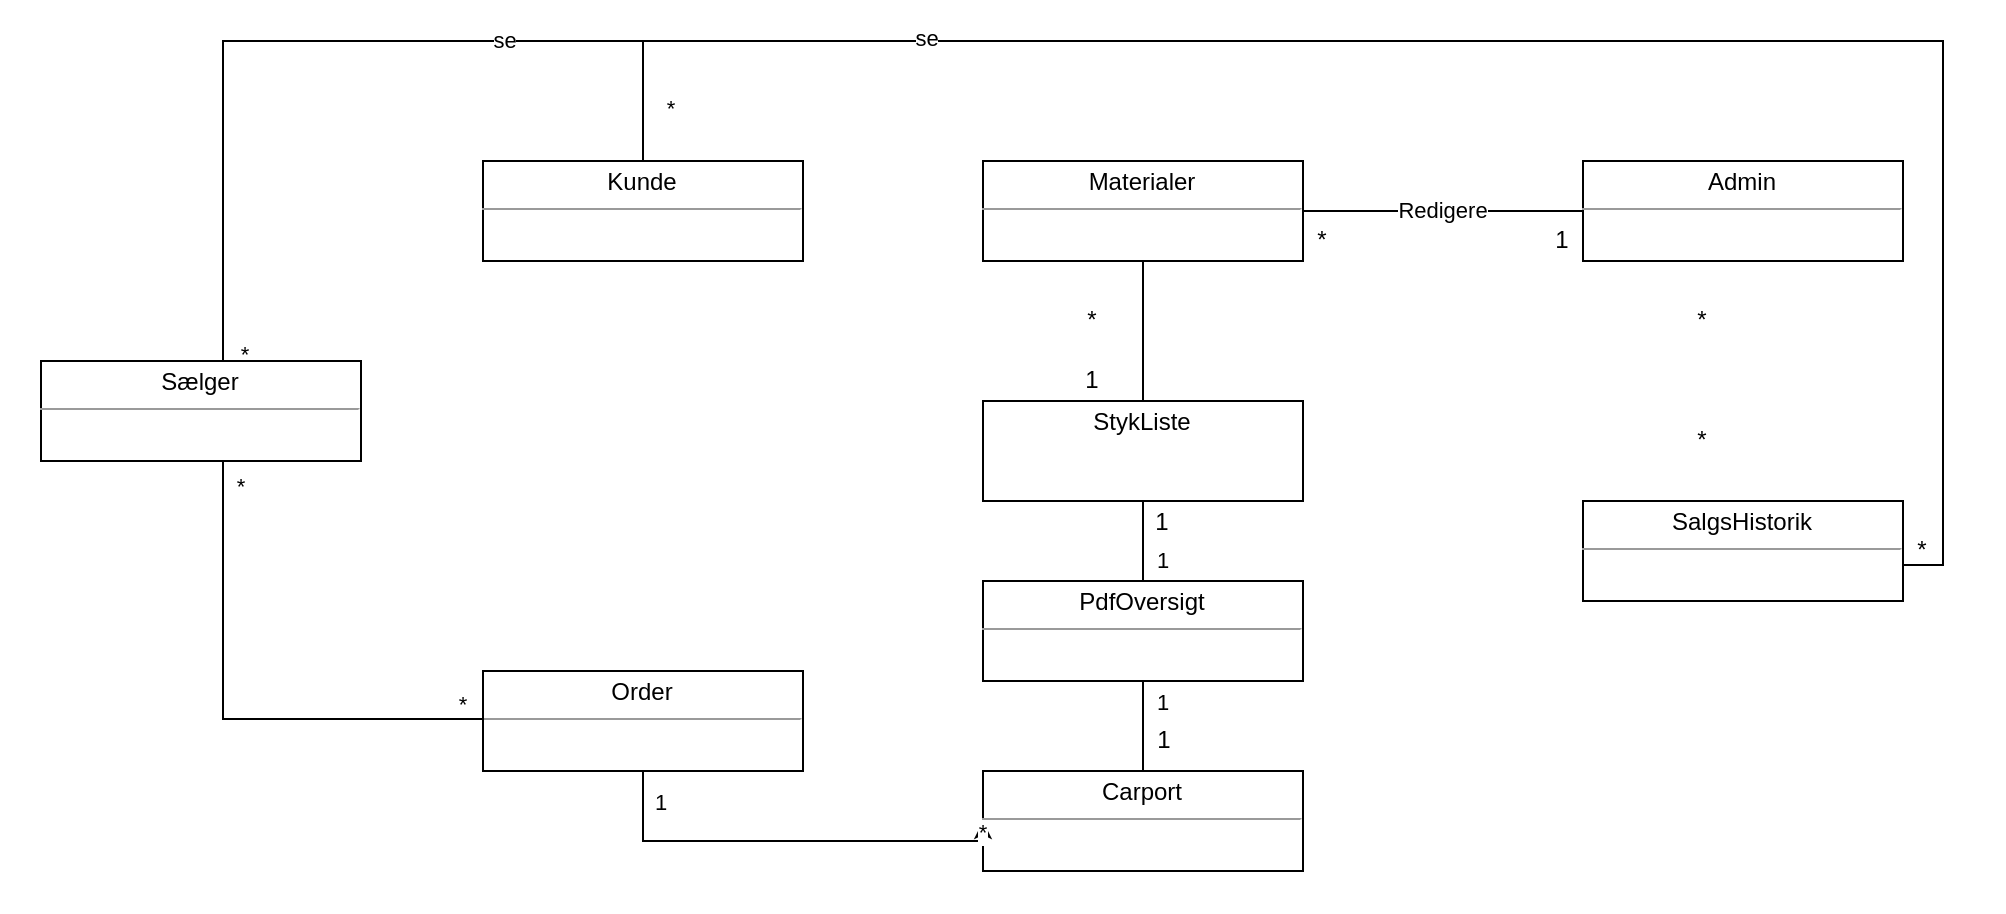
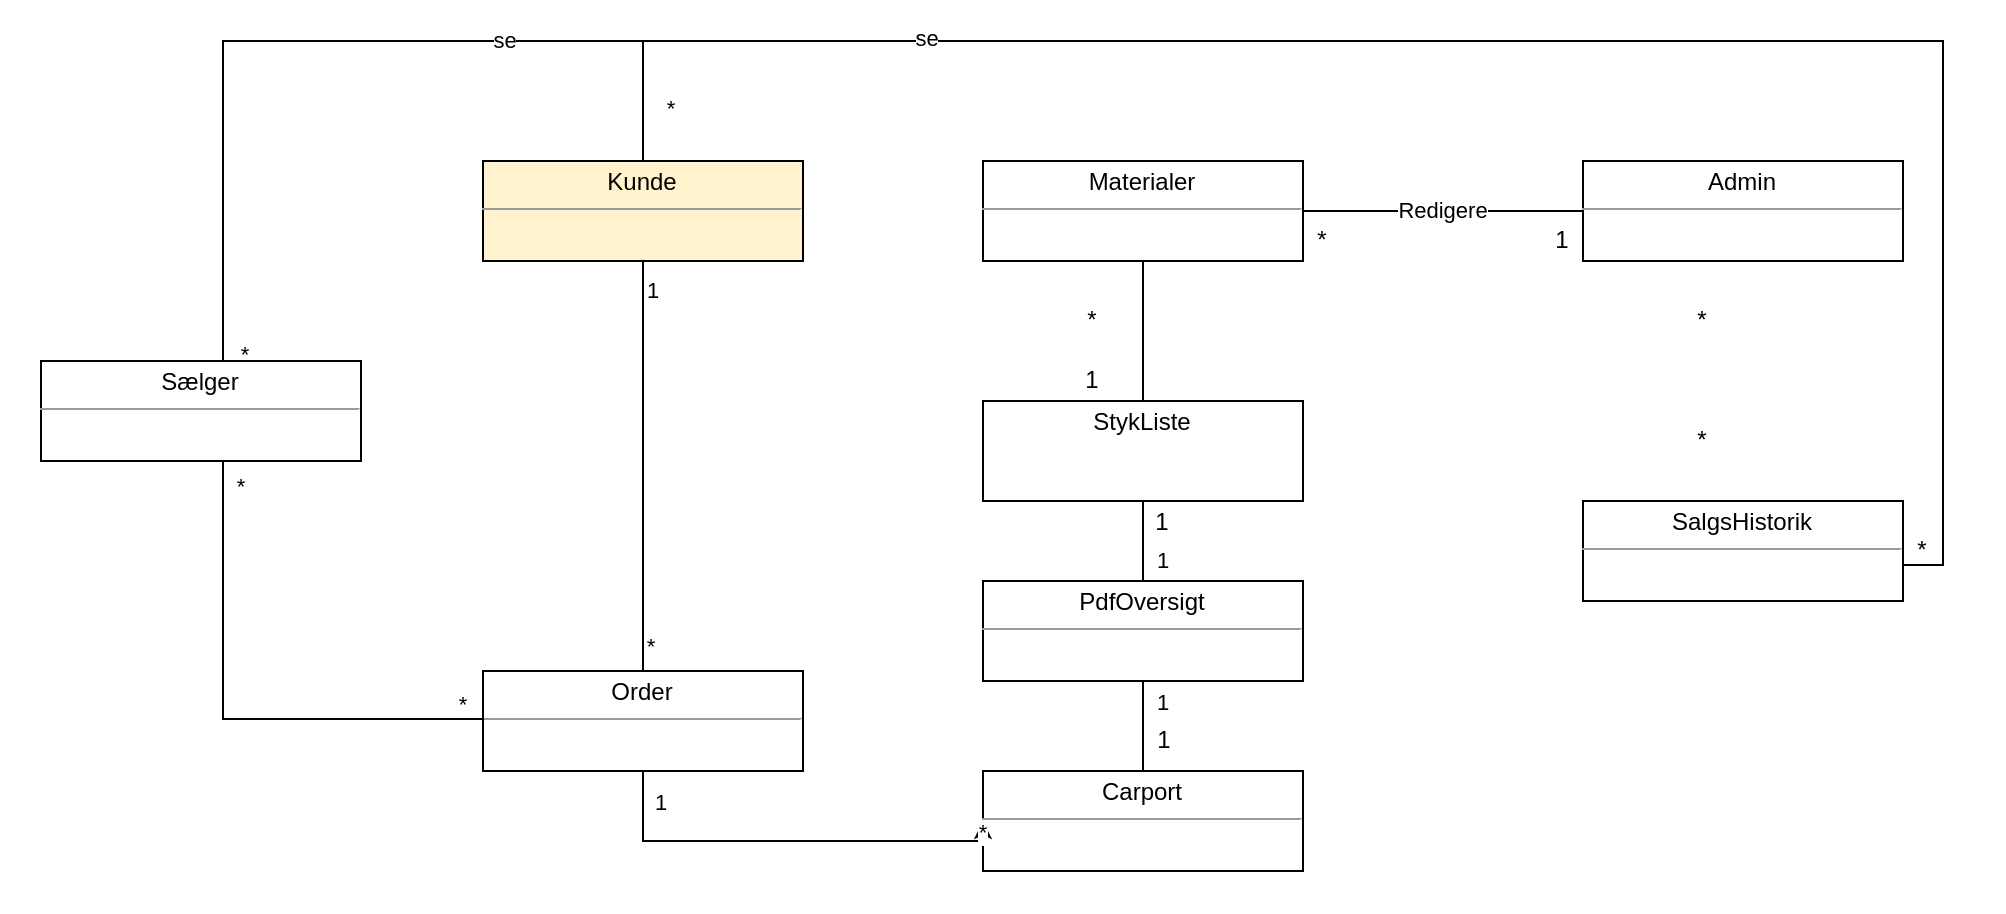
  <mxCell id="0" />
  <mxCell id="1" parent="0" />
  <mxCell id="2" value="&lt;p style=&quot;margin: 0px ; margin-top: 4px ; text-align: center&quot;&gt;Carport&lt;/p&gt;&lt;hr size=&quot;1&quot;&gt;&lt;p style=&quot;margin: 0px ; margin-left: 4px&quot;&gt;&lt;br&gt;&lt;/p&gt;" style="verticalAlign=top;align=left;overflow=fill;fontSize=12;fontFamily=Helvetica;html=1;" parent="1" vertex="1"><mxGeometry x="491" y="385" width="160" height="50" as="geometry" /></mxCell>
  <mxCell id="3" style="edgeStyle=orthogonalEdgeStyle;rounded=0;orthogonalLoop=1;jettySize=auto;html=1;exitX=0.5;exitY=1;exitDx=0;exitDy=0;endArrow=none;endFill=0;" parent="1" source="4" target="24" edge="1"><mxGeometry relative="1" as="geometry" /></mxCell>
  <mxCell id="4" value="&lt;p style=&quot;margin: 0px ; margin-top: 4px ; text-align: center&quot;&gt;Materialer&lt;/p&gt;&lt;hr size=&quot;1&quot;&gt;&lt;p style=&quot;margin: 0px ; margin-left: 4px&quot;&gt;&lt;br&gt;&lt;/p&gt;" style="verticalAlign=top;align=left;overflow=fill;fontSize=12;fontFamily=Helvetica;html=1;" parent="1" vertex="1"><mxGeometry x="491" y="80" width="160" height="50" as="geometry" /></mxCell>
  <mxCell id="5" style="edgeStyle=orthogonalEdgeStyle;rounded=0;orthogonalLoop=1;jettySize=auto;html=1;exitX=0.5;exitY=1;exitDx=0;exitDy=0;entryX=0;entryY=0.5;entryDx=0;entryDy=0;endArrow=classic;endFill=0;" parent="1" source="8" target="2" edge="1"><mxGeometry relative="1" as="geometry"><Array as="points"><mxPoint x="321" y="420" /><mxPoint x="491" y="420" /></Array></mxGeometry></mxCell>
  <mxCell id="6" value="1" style="edgeLabel;html=1;align=center;verticalAlign=middle;resizable=0;points=[];" parent="5" vertex="1" connectable="0"><mxGeometry x="-0.573" y="-3" relative="1" as="geometry"><mxPoint x="-3" y="-23" as="offset" /></mxGeometry></mxCell>
  <mxCell id="7" value="*" style="edgeLabel;html=1;align=center;verticalAlign=middle;resizable=0;points=[];" parent="5" vertex="1" connectable="0"><mxGeometry x="0.773" relative="1" as="geometry"><mxPoint x="13" y="-5" as="offset" /></mxGeometry></mxCell>
  <mxCell id="8" value="&lt;p style=&quot;margin: 0px ; margin-top: 4px ; text-align: center&quot;&gt;Order&lt;/p&gt;&lt;hr size=&quot;1&quot;&gt;&lt;p style=&quot;margin: 0px ; margin-left: 4px&quot;&gt;&lt;br&gt;&lt;/p&gt;" style="verticalAlign=top;align=left;overflow=fill;fontSize=12;fontFamily=Helvetica;html=1;" parent="1" vertex="1"><mxGeometry x="241" y="335" width="160" height="50" as="geometry" /></mxCell>
+ <mxCell id="9" style="edgeStyle=orthogonalEdgeStyle;rounded=0;orthogonalLoop=1;jettySize=auto;html=1;exitX=0.5;exitY=1;exitDx=0;exitDy=0;entryX=0.5;entryY=0;entryDx=0;entryDy=0;endArrow=none;endFill=0;" parent="1" source="14" target="8" edge="1"><mxGeometry relative="1" as="geometry" /></mxCell>
+ <mxCell id="10" value="1" style="edgeLabel;html=1;align=center;verticalAlign=middle;resizable=0;points=[];" parent="9" vertex="1" connectable="0"><mxGeometry x="-0.864" y="2" relative="1" as="geometry"><mxPoint x="2" as="offset" /></mxGeometry></mxCell>
+ <mxCell id="11" value="*" style="edgeLabel;html=1;align=center;verticalAlign=middle;resizable=0;points=[];" parent="9" vertex="1" connectable="0"><mxGeometry x="0.874" y="1" relative="1" as="geometry"><mxPoint x="2" as="offset" /></mxGeometry></mxCell>
  <mxCell id="12" style="edgeStyle=orthogonalEdgeStyle;rounded=0;orthogonalLoop=1;jettySize=auto;html=1;entryX=0.994;entryY=0.578;entryDx=0;entryDy=0;entryPerimeter=0;endArrow=none;endFill=0;" parent="1" source="14" target="28" edge="1"><mxGeometry relative="1" as="geometry"><Array as="points"><mxPoint x="321" y="20" /><mxPoint x="971" y="20" /><mxPoint x="971" y="282" /></Array></mxGeometry></mxCell>
  <mxCell id="13" value="se" style="edgeLabel;html=1;align=center;verticalAlign=middle;resizable=0;points=[];" parent="12" vertex="1" connectable="0"><mxGeometry x="-0.596" y="2" relative="1" as="geometry"><mxPoint as="offset" /></mxGeometry></mxCell>
- <mxCell id="14" value="&lt;p style=&quot;margin: 0px ; margin-top: 4px ; text-align: center&quot;&gt;Kunde&lt;/p&gt;&lt;hr size=&quot;1&quot;&gt;&lt;p style=&quot;margin: 0px ; margin-left: 4px&quot;&gt;&lt;br&gt;&lt;/p&gt;" style="verticalAlign=top;align=left;overflow=fill;fontSize=12;fontFamily=Helvetica;html=1;" parent="1" vertex="1"><mxGeometry x="241" y="80" width="160" height="50" as="geometry" /></mxCell>
+ <mxCell id="14" value="&lt;p style=&quot;margin: 0px ; margin-top: 4px ; text-align: center&quot;&gt;Kunde&lt;/p&gt;&lt;hr size=&quot;1&quot;&gt;&lt;p style=&quot;margin: 0px ; margin-left: 4px&quot;&gt;&lt;br&gt;&lt;/p&gt;" style="verticalAlign=top;align=left;overflow=fill;fontSize=12;fontFamily=Helvetica;html=1;fillColor=#fff2cc;" parent="1" vertex="1"><mxGeometry x="241" y="80" width="160" height="50" as="geometry" /></mxCell>
  <mxCell id="15" style="edgeStyle=orthogonalEdgeStyle;rounded=0;orthogonalLoop=1;jettySize=auto;html=1;entryX=0.5;entryY=0;entryDx=0;entryDy=0;endArrow=none;endFill=0;" parent="1" source="22" target="14" edge="1"><mxGeometry relative="1" as="geometry"><Array as="points"><mxPoint x="111" y="20" /><mxPoint x="321" y="20" /></Array></mxGeometry></mxCell>
  <mxCell id="16" value="se" style="edgeLabel;html=1;align=center;verticalAlign=middle;resizable=0;points=[];" parent="15" vertex="1" connectable="0"><mxGeometry x="0.394" y="1" relative="1" as="geometry"><mxPoint as="offset" /></mxGeometry></mxCell>
  <mxCell id="17" value="*" style="edgeLabel;html=1;align=center;verticalAlign=middle;resizable=0;points=[];" parent="15" vertex="1" connectable="0"><mxGeometry x="-0.93" y="-1" relative="1" as="geometry"><mxPoint x="9" y="11" as="offset" /></mxGeometry></mxCell>
  <mxCell id="18" value="*" style="edgeLabel;html=1;align=center;verticalAlign=middle;resizable=0;points=[];" parent="15" vertex="1" connectable="0"><mxGeometry x="0.66" relative="1" as="geometry"><mxPoint x="26" y="33" as="offset" /></mxGeometry></mxCell>
  <mxCell id="19" style="edgeStyle=orthogonalEdgeStyle;rounded=0;orthogonalLoop=1;jettySize=auto;html=1;entryX=0;entryY=0.654;entryDx=0;entryDy=0;entryPerimeter=0;endArrow=none;endFill=0;" parent="1" source="22" target="8" edge="1"><mxGeometry relative="1" as="geometry"><Array as="points"><mxPoint x="111" y="359" /></Array></mxGeometry></mxCell>
  <mxCell id="20" value="*" style="edgeLabel;html=1;align=center;verticalAlign=middle;resizable=0;points=[];" parent="19" vertex="1" connectable="0"><mxGeometry x="-0.883" relative="1" as="geometry"><mxPoint x="8" y="-4" as="offset" /></mxGeometry></mxCell>
  <mxCell id="21" value="*" style="edgeLabel;html=1;align=center;verticalAlign=middle;resizable=0;points=[];" parent="19" vertex="1" connectable="0"><mxGeometry x="0.841" y="1" relative="1" as="geometry"><mxPoint x="2" y="-7" as="offset" /></mxGeometry></mxCell>
  <mxCell id="22" value="&lt;p style=&quot;margin: 0px ; margin-top: 4px ; text-align: center&quot;&gt;Sælger&lt;/p&gt;&lt;hr size=&quot;1&quot;&gt;&lt;p style=&quot;margin: 0px ; margin-left: 4px&quot;&gt;&lt;br&gt;&lt;/p&gt;" style="verticalAlign=top;align=left;overflow=fill;fontSize=12;fontFamily=Helvetica;html=1;" parent="1" vertex="1"><mxGeometry x="20" y="180" width="160" height="50" as="geometry" /></mxCell>
  <mxCell id="23" style="edgeStyle=orthogonalEdgeStyle;rounded=0;orthogonalLoop=1;jettySize=auto;html=1;exitX=0.5;exitY=1;exitDx=0;exitDy=0;entryX=0.5;entryY=0;entryDx=0;entryDy=0;endArrow=none;endFill=0;" parent="1" source="24" target="27" edge="1"><mxGeometry relative="1" as="geometry" /></mxCell>
  <mxCell id="24" value="&lt;p style=&quot;margin: 0px ; margin-top: 4px ; text-align: center&quot;&gt;StykListe&lt;/p&gt;" style="verticalAlign=top;align=left;overflow=fill;fontSize=12;fontFamily=Helvetica;html=1;" parent="1" vertex="1"><mxGeometry x="491" y="200" width="160" height="50" as="geometry" /></mxCell>
  <mxCell id="25" value="1" style="edgeStyle=orthogonalEdgeStyle;rounded=0;orthogonalLoop=1;jettySize=auto;html=1;exitX=0.5;exitY=0;exitDx=0;exitDy=0;entryX=0.5;entryY=1;entryDx=0;entryDy=0;strokeColor=none;" parent="1" edge="1"><mxGeometry relative="1" as="geometry"><mxPoint x="580" y="299" as="sourcePoint" /><mxPoint x="580" y="259" as="targetPoint" /></mxGeometry></mxCell>
  <mxCell id="26" value="1" style="edgeStyle=orthogonalEdgeStyle;rounded=0;orthogonalLoop=1;jettySize=auto;html=1;exitX=0.5;exitY=1;exitDx=0;exitDy=0;entryX=0.5;entryY=0;entryDx=0;entryDy=0;endArrow=none;endFill=0;" parent="1" source="27" target="2" edge="1"><mxGeometry x="-0.5" y="10" relative="1" as="geometry"><mxPoint as="offset" /></mxGeometry></mxCell>
  <mxCell id="27" value="&lt;p style=&quot;margin: 0px ; margin-top: 4px ; text-align: center&quot;&gt;PdfOversigt&lt;/p&gt;&lt;hr size=&quot;1&quot;&gt;&lt;p style=&quot;margin: 0px ; margin-left: 4px&quot;&gt;&lt;br&gt;&lt;/p&gt;&lt;hr size=&quot;1&quot;&gt;&lt;p style=&quot;margin: 0px ; margin-left: 4px&quot;&gt;&lt;br&gt;&lt;/p&gt;" style="verticalAlign=top;align=left;overflow=fill;fontSize=12;fontFamily=Helvetica;html=1;" parent="1" vertex="1"><mxGeometry x="491" y="290" width="160" height="50" as="geometry" /></mxCell>
  <mxCell id="28" value="&lt;p style=&quot;margin: 0px ; margin-top: 4px ; text-align: center&quot;&gt;SalgsHistorik&lt;/p&gt;&lt;hr size=&quot;1&quot;&gt;&lt;p style=&quot;margin: 0px ; margin-left: 4px&quot;&gt;&lt;br&gt;&lt;/p&gt;" style="verticalAlign=top;align=left;overflow=fill;fontSize=12;fontFamily=Helvetica;html=1;" parent="1" vertex="1"><mxGeometry x="791" y="250" width="160" height="50" as="geometry" /></mxCell>
  <mxCell id="29" value="Redigere" style="edgeStyle=orthogonalEdgeStyle;rounded=0;orthogonalLoop=1;jettySize=auto;html=1;endArrow=none;endFill=0;" parent="1" source="30" target="4" edge="1"><mxGeometry relative="1" as="geometry"><Array as="points"><mxPoint x="701" y="105" /><mxPoint x="701" y="105" /></Array></mxGeometry></mxCell>
  <mxCell id="30" value="&lt;p style=&quot;margin: 0px ; margin-top: 4px ; text-align: center&quot;&gt;Admin&lt;/p&gt;&lt;hr size=&quot;1&quot;&gt;&lt;p style=&quot;margin: 0px ; margin-left: 4px&quot;&gt;&lt;br&gt;&lt;/p&gt;" style="verticalAlign=top;align=left;overflow=fill;fontSize=12;fontFamily=Helvetica;html=1;" parent="1" vertex="1"><mxGeometry x="791" y="80" width="160" height="50" as="geometry" /></mxCell>
  <mxCell id="31" value="1" style="text;html=1;strokeColor=none;fillColor=none;align=center;verticalAlign=middle;whiteSpace=wrap;rounded=0;" parent="1" vertex="1"><mxGeometry x="562" y="360" width="40" height="20" as="geometry" /></mxCell>
  <mxCell id="32" value="1" style="text;html=1;strokeColor=none;fillColor=none;align=center;verticalAlign=middle;whiteSpace=wrap;rounded=0;" parent="1" vertex="1"><mxGeometry x="566" y="260" width="30" as="geometry" /></mxCell>
  <mxCell id="33" value="*" style="text;html=1;strokeColor=none;fillColor=none;align=center;verticalAlign=middle;whiteSpace=wrap;rounded=0;" parent="1" vertex="1"><mxGeometry x="526" y="150" width="40" height="20" as="geometry" /></mxCell>
  <mxCell id="34" value="1" style="text;html=1;strokeColor=none;fillColor=none;align=center;verticalAlign=middle;whiteSpace=wrap;rounded=0;" parent="1" vertex="1"><mxGeometry x="526" y="180" width="40" height="20" as="geometry" /></mxCell>
  <mxCell id="35" value="1" style="text;html=1;strokeColor=none;fillColor=none;align=center;verticalAlign=middle;whiteSpace=wrap;rounded=0;" parent="1" vertex="1"><mxGeometry x="761" y="110" width="40" height="20" as="geometry" /></mxCell>
  <mxCell id="36" value="*" style="text;html=1;strokeColor=none;fillColor=none;align=center;verticalAlign=middle;whiteSpace=wrap;rounded=0;" parent="1" vertex="1"><mxGeometry x="641" y="110" width="40" height="20" as="geometry" /></mxCell>
  <mxCell id="37" value="*" style="text;html=1;strokeColor=none;fillColor=none;align=center;verticalAlign=middle;whiteSpace=wrap;rounded=0;" parent="1" vertex="1"><mxGeometry x="831" y="150" width="40" height="20" as="geometry" /></mxCell>
  <mxCell id="38" value="*" style="text;html=1;strokeColor=none;fillColor=none;align=center;verticalAlign=middle;whiteSpace=wrap;rounded=0;" parent="1" vertex="1"><mxGeometry x="941" y="265" width="40" height="20" as="geometry" /></mxCell>
  <mxCell id="39" value="*" style="text;html=1;strokeColor=none;fillColor=none;align=center;verticalAlign=middle;whiteSpace=wrap;rounded=0;" parent="1" vertex="1"><mxGeometry x="831" y="210" width="40" height="20" as="geometry" /></mxCell>
